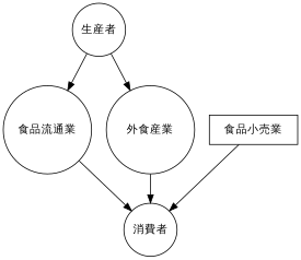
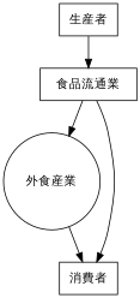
  digraph {
    fontname="DejaVu Sans Mono"
    rankdir=TB
    node [fillcolor=white fixedsize=true fontname="DejaVu Sans Mono" shape=circle style=filled]
    edge [fontname="DejaVu Sans Mono"]
-   "食品流通業" [width=1.5]
+   "食品流通業" [shape=box width=1.5]
    "外食産業" [width=1.5]
-   "消費者" [width=0.9]
-   "食品小売業" [shape=box width=1.5]
-   "生産者" [width=0.9]
-   "生産者" -> "外食産業"
+   "消費者" [shape=box width=0.9]
+   "生産者" [shape=box width=0.9]
+   "食品流通業" -> "外食産業"
    "食品流通業" -> "消費者"
    "外食産業" -> "消費者"
-   "食品小売業" -> "消費者"
    "生産者" -> "食品流通業"
  }
